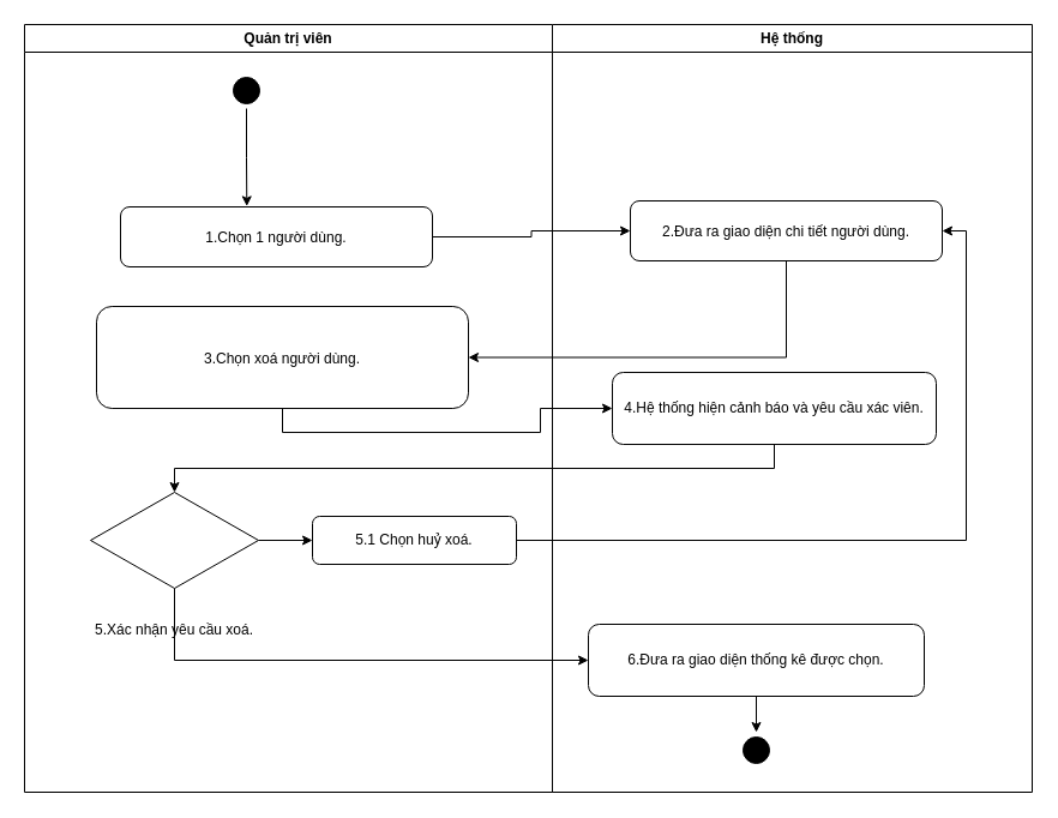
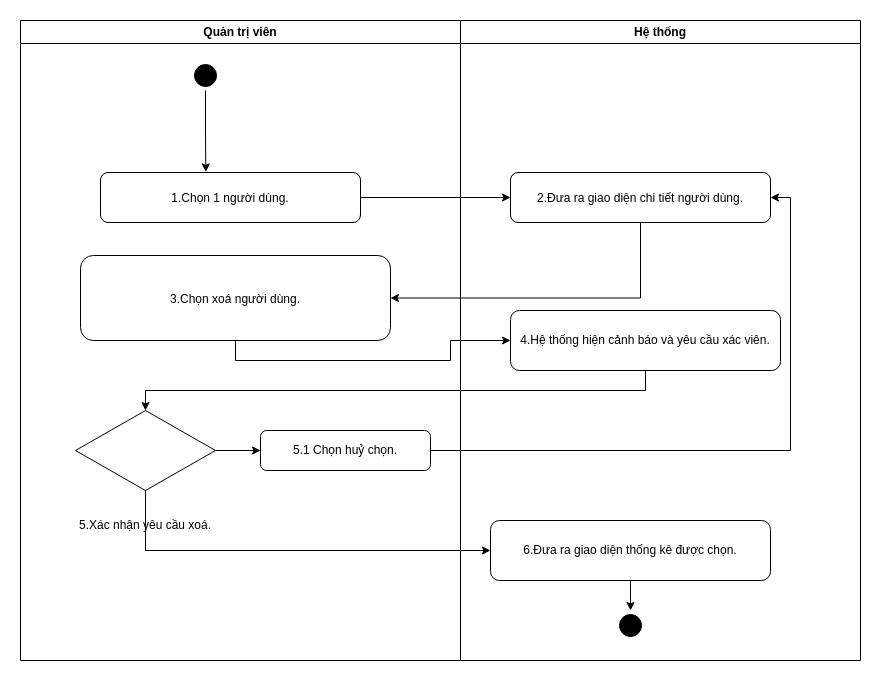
  <mxCell id="0" />
  <mxCell id="1" parent="0" />
  <mxCell id="2" value="Quản trị viên" style="swimlane;whiteSpace=wrap" parent="1" vertex="1"><mxGeometry x="20" y="20" width="440" height="640" as="geometry" /></mxCell>
  <mxCell id="3" value="" style="ellipse;shape=startState;fillColor=#000000;strokeColor=#000000;" parent="2" vertex="1"><mxGeometry x="170" y="40" width="30" height="30" as="geometry" /></mxCell>
  <mxCell id="4" value="3.Chọn xoá người dùng." style="rounded=1;" parent="2" vertex="1"><mxGeometry x="60" y="235" width="310" height="85" as="geometry" /></mxCell>
  <mxCell id="5" value="1.Chọn 1 người dùng." style="rounded=1;" parent="2" vertex="1"><mxGeometry x="80" y="152" width="260" height="50" as="geometry" /></mxCell>
  <mxCell id="6" style="edgeStyle=orthogonalEdgeStyle;rounded=0;orthogonalLoop=1;jettySize=auto;html=1;exitX=0.5;exitY=1;exitDx=0;exitDy=0;entryX=0.405;entryY=-0.012;entryDx=0;entryDy=0;entryPerimeter=0;" parent="2" source="3" target="5" edge="1"><mxGeometry relative="1" as="geometry" /></mxCell>
  <mxCell id="7" value="" style="rhombus;whiteSpace=wrap;html=1;" vertex="1" parent="2"><mxGeometry x="55" y="390" width="140" height="80" as="geometry" /></mxCell>
  <mxCell id="8" value="5.Xác nhận yêu cầu xoá." style="text;html=1;align=center;verticalAlign=middle;whiteSpace=wrap;rounded=0;" vertex="1" parent="2"><mxGeometry x="40" y="490" width="170" height="30" as="geometry" /></mxCell>
- <mxCell id="9" value="5.1 Chọn huỷ xoá." style="rounded=1;whiteSpace=wrap;html=1;" vertex="1" parent="2"><mxGeometry x="240" y="410" width="170" height="40" as="geometry" /></mxCell>
+ <mxCell id="9" value="5.1 Chọn huỷ chọn." style="rounded=1;whiteSpace=wrap;html=1;" vertex="1" parent="2"><mxGeometry x="240" y="410" width="170" height="40" as="geometry" /></mxCell>
  <mxCell id="10" style="edgeStyle=orthogonalEdgeStyle;rounded=0;orthogonalLoop=1;jettySize=auto;html=1;exitX=1;exitY=0.5;exitDx=0;exitDy=0;" edge="1" parent="2" source="7" target="9"><mxGeometry relative="1" as="geometry"><mxPoint x="230" y="440" as="targetPoint" /></mxGeometry></mxCell>
  <mxCell id="11" value="Hệ thống" style="swimlane;whiteSpace=wrap" parent="1" vertex="1"><mxGeometry x="460" y="20" width="400" height="640" as="geometry" /></mxCell>
- <mxCell id="12" value="2.Đưa ra giao diện chi tiết người dùng." style="rounded=1;" parent="11" vertex="1"><mxGeometry x="65" y="147" width="260" height="50" as="geometry" /></mxCell>
+ <mxCell id="12" value="2.Đưa ra giao diện chi tiết người dùng." style="rounded=1;" parent="11" vertex="1"><mxGeometry x="50" y="152" width="260" height="50" as="geometry" /></mxCell>
  <mxCell id="13" value="" style="edgeStyle=orthogonalEdgeStyle;rounded=0;orthogonalLoop=1;jettySize=auto;html=1;exitX=0.5;exitY=1;exitDx=0;exitDy=0;" parent="11" source="15" target="14" edge="1"><mxGeometry relative="1" as="geometry"><mxPoint x="186.25" y="622.0" as="sourcePoint" /><mxPoint x="601" y="960" as="targetPoint" /></mxGeometry></mxCell>
  <mxCell id="14" value="" style="ellipse;shape=startState;fillColor=#000000;strokeColor=#000000;" parent="11" vertex="1"><mxGeometry x="155" y="590" width="30" height="30" as="geometry" /></mxCell>
  <mxCell id="15" value="6.Đưa ra giao diện thống kê được chọn." style="rounded=1;whiteSpace=wrap;html=1;" parent="11" vertex="1"><mxGeometry x="30" y="500" width="280" height="60" as="geometry" /></mxCell>
  <mxCell id="16" value="4.Hệ thống hiện cảnh báo và yêu cầu xác viên." style="rounded=1;whiteSpace=wrap;html=1;" vertex="1" parent="11"><mxGeometry x="50" y="290" width="270" height="60" as="geometry" /></mxCell>
  <mxCell id="17" style="edgeStyle=orthogonalEdgeStyle;rounded=0;orthogonalLoop=1;jettySize=auto;html=1;exitX=1;exitY=0.5;exitDx=0;exitDy=0;entryX=0;entryY=0.5;entryDx=0;entryDy=0;" parent="1" source="5" target="12" edge="1"><mxGeometry relative="1" as="geometry" /></mxCell>
  <mxCell id="18" style="edgeStyle=orthogonalEdgeStyle;rounded=0;orthogonalLoop=1;jettySize=auto;html=1;exitX=0.5;exitY=1;exitDx=0;exitDy=0;entryX=1;entryY=0.5;entryDx=0;entryDy=0;" parent="1" source="12" target="4" edge="1"><mxGeometry relative="1" as="geometry" /></mxCell>
  <mxCell id="19" style="edgeStyle=orthogonalEdgeStyle;rounded=0;orthogonalLoop=1;jettySize=auto;html=1;exitX=0.5;exitY=1;exitDx=0;exitDy=0;entryX=0;entryY=0.5;entryDx=0;entryDy=0;" edge="1" parent="1" source="4" target="16"><mxGeometry relative="1" as="geometry" /></mxCell>
  <mxCell id="20" style="edgeStyle=orthogonalEdgeStyle;rounded=0;orthogonalLoop=1;jettySize=auto;html=1;exitX=0.5;exitY=1;exitDx=0;exitDy=0;entryX=0.5;entryY=0;entryDx=0;entryDy=0;" edge="1" parent="1" source="16" target="7"><mxGeometry relative="1" as="geometry" /></mxCell>
  <mxCell id="21" style="edgeStyle=orthogonalEdgeStyle;rounded=0;orthogonalLoop=1;jettySize=auto;html=1;exitX=0.5;exitY=1;exitDx=0;exitDy=0;entryX=0;entryY=0.5;entryDx=0;entryDy=0;" edge="1" parent="1" source="7" target="15"><mxGeometry relative="1" as="geometry"><mxPoint x="230" y="510" as="sourcePoint" /></mxGeometry></mxCell>
  <mxCell id="22" style="edgeStyle=orthogonalEdgeStyle;rounded=0;orthogonalLoop=1;jettySize=auto;html=1;exitX=1;exitY=0.5;exitDx=0;exitDy=0;entryX=1;entryY=0.5;entryDx=0;entryDy=0;" edge="1" parent="1" source="9" target="12"><mxGeometry relative="1" as="geometry" /></mxCell>
